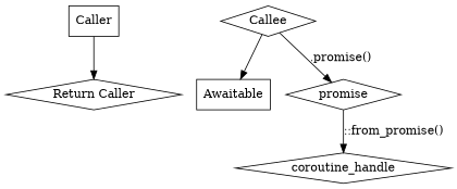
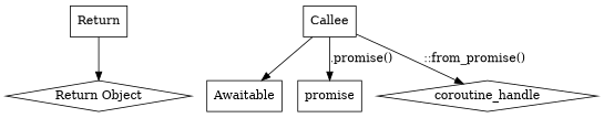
  digraph {
    node [shape=box]
-   n1 [label=Caller]
-   n2 [label="Return Caller" shape=diamond]
-   n3 [label=Callee shape=diamond]
+   n1 [label=Return]
+   n2 [label="Return Object" shape=diamond]
+   n3 [label=Callee]
    n4 [label=Awaitable]
-   n5 [label=promise shape=diamond]
+   n5 [label=promise]
    n6 [label=coroutine_handle shape=diamond]
    n1 -> n2
    n3 -> n4
    n3 -> n5 [label=".promise()"]
-   n5 -> n6 [label="::from_promise()"]
+   n3 -> n6 [label="::from_promise()"]
  }
